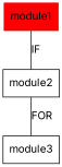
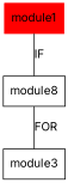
  graph {
    fontname=Inter
    node [shape=rectangle fontname=Inter]
    edge [fontname=Inter]
    module1 [color=red style=filled]
-   module2
+   module2 [label=module8]
    module3
    module1 -- module2 [label=IF]
    module2 -- module3 [label=FOR]
  }
